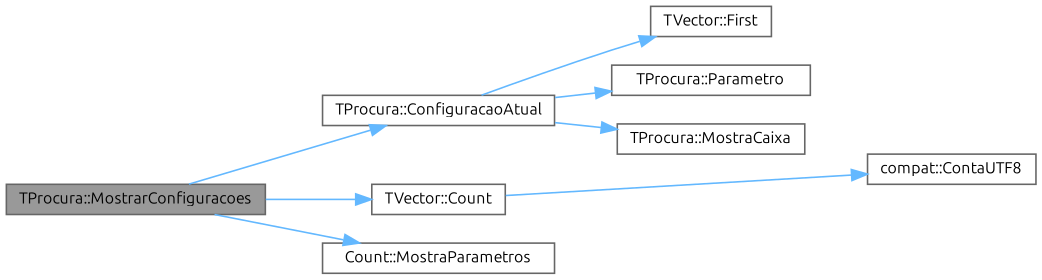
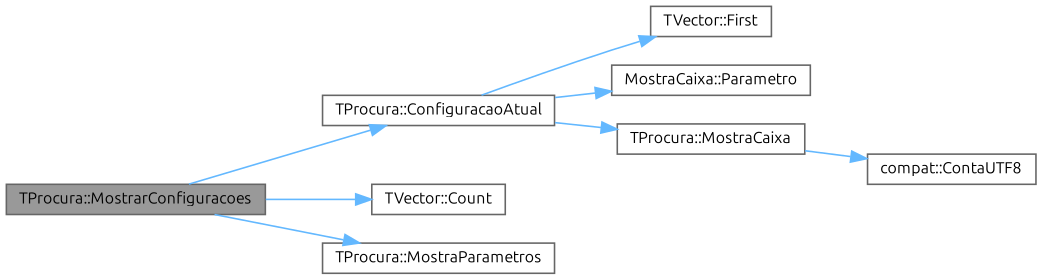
  digraph {
    fontname=Ubuntu
    rankdir=LR
    node [color=grey40 fillcolor=white fontname=Ubuntu fontsize=10 shape=box style=filled]
    edge [color=steelblue1 fontname=Ubuntu fontsize=10 labelfontname=Helvetica labelfontsize=10 style=solid]
    n1 [color=gray40 fillcolor=grey60 fontcolor=black height=0.2 label="TProcura::MostrarConfiguracoes" width=0.4]
    n2 [height=0.2 label="TProcura::ConfiguracaoAtual" width=0.4]
    n3 [height=0.2 label="TVector::Count" width=0.4]
-   n4 [height=0.2 label="Count::MostraParametros" width=0.4]
+   n4 [height=0.2 label="TProcura::MostraParametros" width=0.4]
    n5 [height=0.2 label="TVector::First" width=0.4]
-   n6 [height=0.2 label="TProcura::Parametro" width=0.4]
+   n6 [height=0.2 label="MostraCaixa::Parametro" width=0.4]
    n7 [height=0.2 label="TProcura::MostraCaixa" width=0.4]
    n8 [height=0.2 label="compat::ContaUTF8" width=0.4]
    n1 -> n2
    n1 -> n3
    n1 -> n4
    n2 -> n5
    n2 -> n6
    n2 -> n7
-   n3 -> n8
+   n7 -> n8
  }
